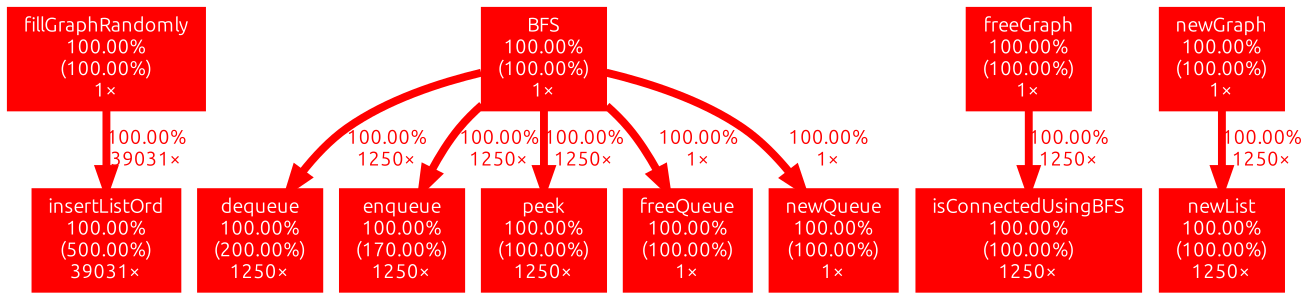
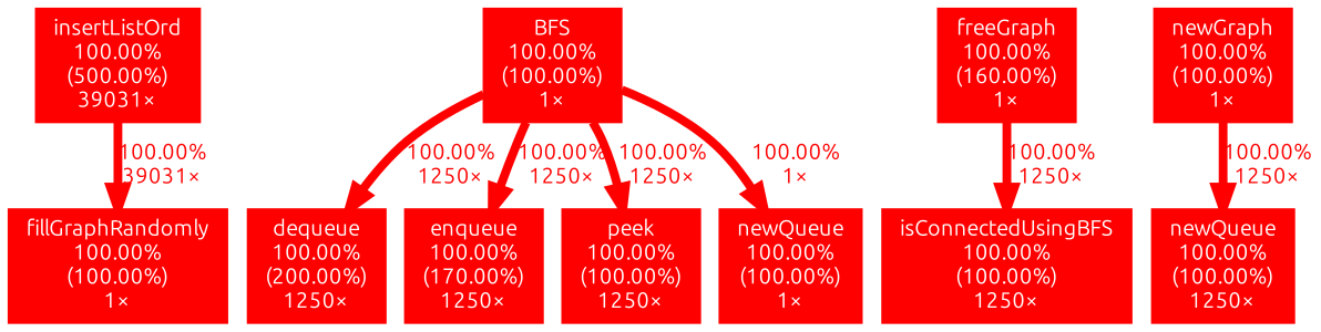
  digraph {
    fontname=Ubuntu
    nodesep=0.125
    ranksep=0.25
    node [color="#ff0000" fontcolor="#ffffff" fontname=Ubuntu fontsize=10.00 shape=box style=filled]
    edge [arrowsize=1.00 color="#ff0000" fontcolor="#ff0000" fontname=Ubuntu fontsize=10.00 labeldistance=4.00 penwidth=4.00]
    n1 [height=0 label="insertListOrd\n100.00%\n(500.00%)\n39031×" width=0]
    n2 [height=0 label="dequeue\n100.00%\n(200.00%)\n1250×" width=0]
    n3 [height=0 label="enqueue\n100.00%\n(170.00%)\n1250×" width=0]
    n4 [height=0 label="isConnectedUsingBFS\n100.00%\n(100.00%)\n1250×" width=0]
-   n5 [height=0 label="newList\n100.00%\n(100.00%)\n1250×" width=0]
+   n5 [height=0 label="newQueue\n100.00%\n(100.00%)\n1250×" width=0]
    n6 [height=0 label="peek\n100.00%\n(100.00%)\n1250×" width=0]
    n7 [height=0 label="BFS\n100.00%\n(100.00%)\n1×" width=0]
-   n8 [height=0 label="freeQueue\n100.00%\n(100.00%)\n1×" width=0]
    n9 [height=0 label="newQueue\n100.00%\n(100.00%)\n1×" width=0]
    n10 [height=0 label="fillGraphRandomly\n100.00%\n(100.00%)\n1×" width=0]
-   n11 [height=0 label="freeGraph\n100.00%\n(100.00%)\n1×" width=0]
+   n11 [height=0 label="freeGraph\n100.00%\n(160.00%)\n1×" width=0]
    n12 [height=0 label="newGraph\n100.00%\n(100.00%)\n1×" width=0]
    n7 -> n2 [label="100.00%\n1250×"]
    n7 -> n3 [label="100.00%\n1250×"]
    n7 -> n6 [label="100.00%\n1250×"]
-   n7 -> n8 [label="100.00%\n1×"]
    n7 -> n9 [label="100.00%\n1×"]
-   n10 -> n1 [label="100.00%\n39031×"]
+   n1 -> n10 [label="100.00%\n39031×"]
    n11 -> n4 [label="100.00%\n1250×"]
    n12 -> n5 [label="100.00%\n1250×"]
  }
